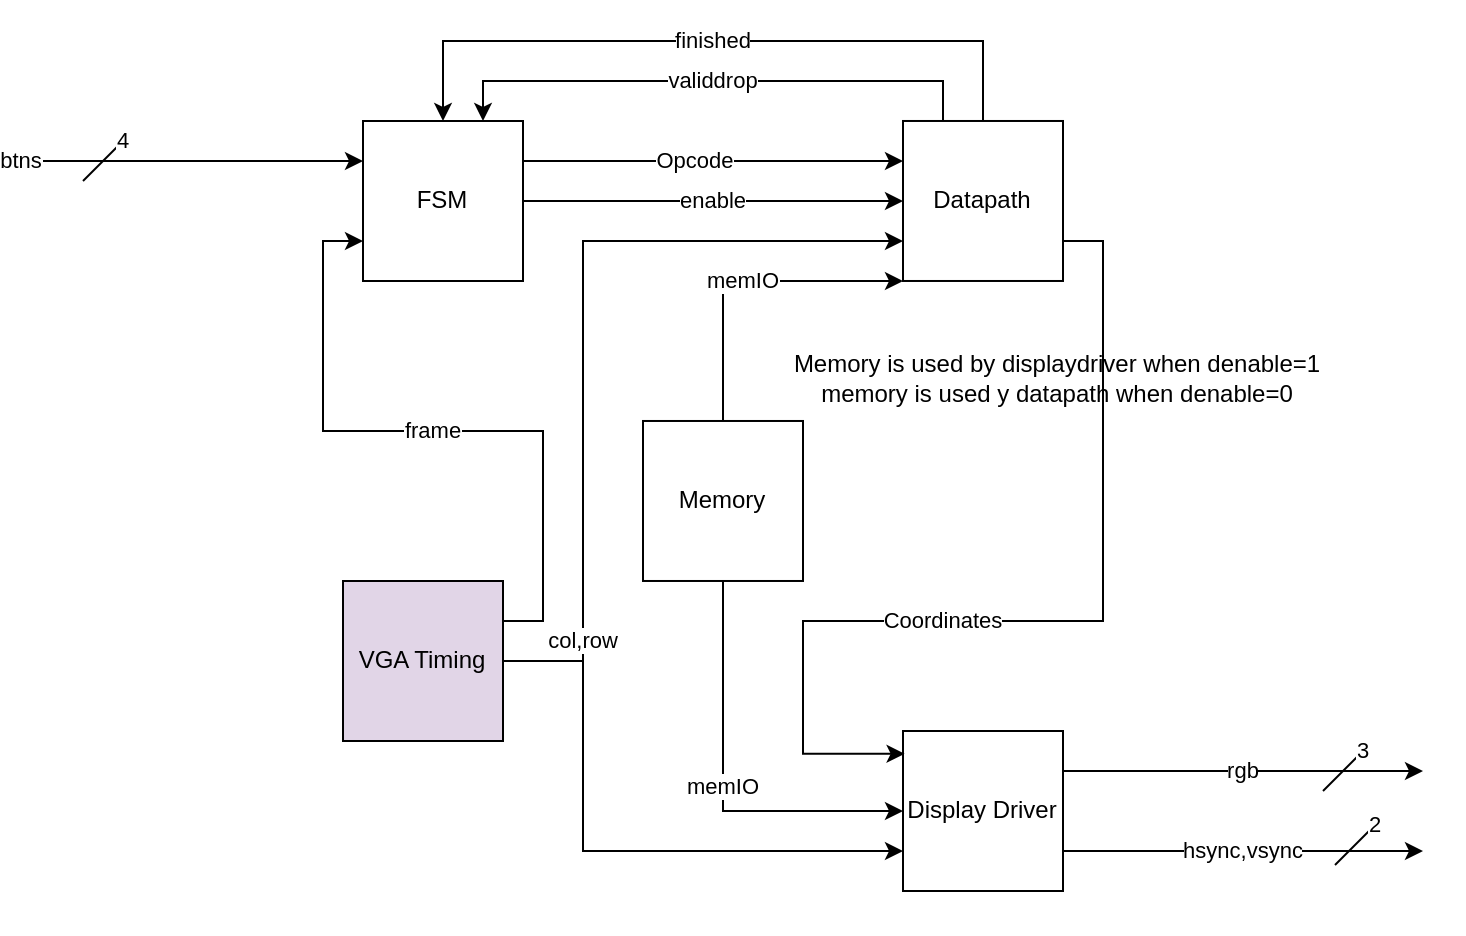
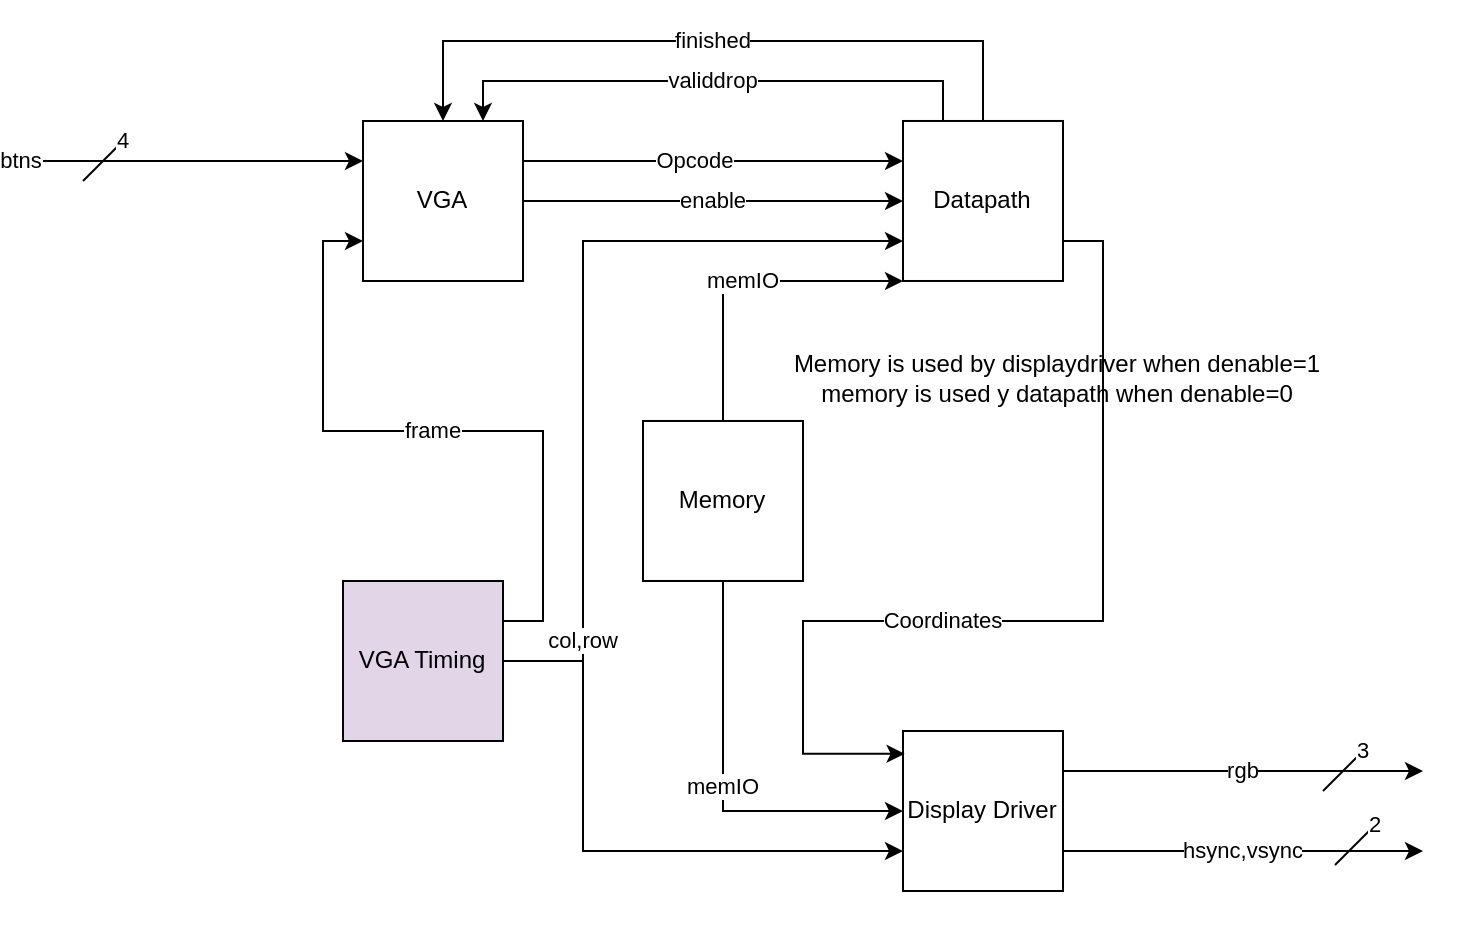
  <mxCell id="0" />
  <mxCell id="1" parent="0" />
  <mxCell id="2" value="btns" style="edgeStyle=orthogonalEdgeStyle;rounded=0;orthogonalLoop=1;jettySize=auto;html=1;startArrow=classic;startFill=1;endArrow=none;endFill=0;exitX=0;exitY=0.25;exitDx=0;exitDy=0;" edge="1" parent="1" source="8"><mxGeometry x="1" y="10" relative="1" as="geometry"><mxPoint x="20" y="80" as="targetPoint" /><mxPoint x="100" y="100" as="sourcePoint" /><mxPoint x="-10" y="-10" as="offset" /></mxGeometry></mxCell>
  <mxCell id="3" value="4" style="endArrow=none;html=1;" edge="1" parent="1"><mxGeometry x="1" width="50" height="50" relative="1" as="geometry"><mxPoint x="40" y="90" as="sourcePoint" /><mxPoint x="60" y="70" as="targetPoint" /><Array as="points"><mxPoint x="60" y="70" /></Array><mxPoint as="offset" /></mxGeometry></mxCell>
  <mxCell id="4" value="3" style="endArrow=none;html=1;" edge="1" parent="1"><mxGeometry x="1" width="50" height="50" relative="1" as="geometry"><mxPoint x="660" y="395" as="sourcePoint" /><mxPoint x="680" y="375" as="targetPoint" /><Array as="points"><mxPoint x="680" y="375" /></Array><mxPoint as="offset" /></mxGeometry></mxCell>
  <mxCell id="5" value="2" style="endArrow=none;html=1;" edge="1" parent="1"><mxGeometry x="1" width="50" height="50" relative="1" as="geometry"><mxPoint x="666" y="432" as="sourcePoint" /><mxPoint x="686" y="412" as="targetPoint" /><Array as="points"><mxPoint x="686" y="412" /></Array><mxPoint as="offset" /></mxGeometry></mxCell>
  <mxCell id="6" value="Opcode" style="edgeStyle=orthogonalEdgeStyle;rounded=0;orthogonalLoop=1;jettySize=auto;html=1;exitX=1;exitY=0.25;exitDx=0;exitDy=0;entryX=0;entryY=0.25;entryDx=0;entryDy=0;startArrow=none;startFill=0;endArrow=classic;endFill=1;" edge="1" parent="1" source="8" target="21"><mxGeometry x="-0.091" relative="1" as="geometry"><mxPoint as="offset" /></mxGeometry></mxCell>
  <mxCell id="7" value="enable" style="edgeStyle=orthogonalEdgeStyle;rounded=0;orthogonalLoop=1;jettySize=auto;html=1;exitX=1;exitY=0.5;exitDx=0;exitDy=0;entryX=0;entryY=0.5;entryDx=0;entryDy=0;startArrow=none;startFill=0;endArrow=classic;endFill=1;" edge="1" parent="1" source="8" target="21"><mxGeometry relative="1" as="geometry" /></mxCell>
- <mxCell id="8" value="FSM" style="whiteSpace=wrap;html=1;aspect=fixed;" vertex="1" parent="1"><mxGeometry x="180" y="59.996" width="80" height="80" as="geometry" /></mxCell>
+ <mxCell id="8" value="VGA" style="whiteSpace=wrap;html=1;aspect=fixed;" vertex="1" parent="1"><mxGeometry x="180" y="59.996" width="80" height="80" as="geometry" /></mxCell>
  <mxCell id="9" value="memIO" style="edgeStyle=orthogonalEdgeStyle;rounded=0;orthogonalLoop=1;jettySize=auto;html=1;exitX=0.5;exitY=0;exitDx=0;exitDy=0;entryX=0;entryY=1;entryDx=0;entryDy=0;startArrow=none;startFill=0;endArrow=classic;endFill=1;" edge="1" parent="1" source="11" target="21"><mxGeometry relative="1" as="geometry"><Array as="points"><mxPoint x="360" y="140" /></Array></mxGeometry></mxCell>
  <mxCell id="10" value="memIO" style="edgeStyle=orthogonalEdgeStyle;rounded=0;orthogonalLoop=1;jettySize=auto;html=1;exitX=0.5;exitY=1;exitDx=0;exitDy=0;entryX=0;entryY=0.5;entryDx=0;entryDy=0;startArrow=none;startFill=0;endArrow=classic;endFill=1;" edge="1" parent="1" source="11" target="17"><mxGeometry relative="1" as="geometry" /></mxCell>
  <mxCell id="11" value="Memory" style="whiteSpace=wrap;html=1;aspect=fixed;fillColor=#ffffff;" vertex="1" parent="1"><mxGeometry x="320" y="209.994" width="80" height="80" as="geometry" /></mxCell>
  <mxCell id="12" value="frame" style="edgeStyle=orthogonalEdgeStyle;rounded=0;orthogonalLoop=1;jettySize=auto;html=1;exitX=1;exitY=0.25;exitDx=0;exitDy=0;entryX=0;entryY=0.75;entryDx=0;entryDy=0;startArrow=none;startFill=0;endArrow=classic;endFill=1;" edge="1" parent="1" source="14" target="8"><mxGeometry relative="1" as="geometry" /></mxCell>
  <mxCell id="13" style="edgeStyle=orthogonalEdgeStyle;rounded=0;orthogonalLoop=1;jettySize=auto;html=1;exitX=1;exitY=0.5;exitDx=0;exitDy=0;entryX=0;entryY=0.75;entryDx=0;entryDy=0;startArrow=none;startFill=0;endArrow=classic;endFill=1;" edge="1" parent="1" source="14" target="17"><mxGeometry relative="1" as="geometry"><Array as="points"><mxPoint x="290" y="330" /><mxPoint x="290" y="425" /></Array></mxGeometry></mxCell>
  <mxCell id="14" value="VGA Timing" style="whiteSpace=wrap;html=1;aspect=fixed;fillColor=#e1d5e7;" vertex="1" parent="1"><mxGeometry x="170" y="289.995" width="80" height="80" as="geometry" /></mxCell>
  <mxCell id="15" value="rgb" style="edgeStyle=orthogonalEdgeStyle;rounded=0;orthogonalLoop=1;jettySize=auto;html=1;exitX=1;exitY=0.25;exitDx=0;exitDy=0;startArrow=none;startFill=0;endArrow=classic;endFill=1;" edge="1" parent="1" source="17"><mxGeometry relative="1" as="geometry"><mxPoint x="710" y="385" as="targetPoint" /></mxGeometry></mxCell>
  <mxCell id="16" value="hsync,vsync" style="edgeStyle=orthogonalEdgeStyle;rounded=0;orthogonalLoop=1;jettySize=auto;html=1;exitX=1;exitY=0.75;exitDx=0;exitDy=0;startArrow=none;startFill=0;endArrow=classic;endFill=1;" edge="1" parent="1" source="17"><mxGeometry relative="1" as="geometry"><mxPoint x="710" y="425" as="targetPoint" /></mxGeometry></mxCell>
  <mxCell id="17" value="Display Driver" style="whiteSpace=wrap;html=1;aspect=fixed;" vertex="1" parent="1"><mxGeometry x="450" y="365.005" width="80" height="80" as="geometry" /></mxCell>
  <mxCell id="18" value="validdrop" style="edgeStyle=orthogonalEdgeStyle;rounded=0;orthogonalLoop=1;jettySize=auto;html=1;exitX=0.25;exitY=0;exitDx=0;exitDy=0;entryX=0.75;entryY=0;entryDx=0;entryDy=0;startArrow=none;startFill=0;endArrow=classic;endFill=1;" edge="1" parent="1" source="21" target="8"><mxGeometry relative="1" as="geometry" /></mxCell>
  <mxCell id="19" value="finished" style="edgeStyle=orthogonalEdgeStyle;rounded=0;orthogonalLoop=1;jettySize=auto;html=1;exitX=0.5;exitY=0;exitDx=0;exitDy=0;entryX=0.5;entryY=0;entryDx=0;entryDy=0;startArrow=none;startFill=0;endArrow=classic;endFill=1;" edge="1" parent="1" source="21" target="8"><mxGeometry relative="1" as="geometry"><Array as="points"><mxPoint x="490" y="20" /><mxPoint x="220" y="20" /></Array></mxGeometry></mxCell>
  <mxCell id="20" value="Coordinates" style="edgeStyle=orthogonalEdgeStyle;rounded=0;orthogonalLoop=1;jettySize=auto;html=1;exitX=1;exitY=0.75;exitDx=0;exitDy=0;entryX=0.01;entryY=0.142;entryDx=0;entryDy=0;entryPerimeter=0;startArrow=none;startFill=0;endArrow=classic;endFill=1;" edge="1" parent="1" source="21" target="17"><mxGeometry x="0.215" relative="1" as="geometry"><Array as="points"><mxPoint x="550" y="120" /><mxPoint x="550" y="310" /><mxPoint x="400" y="310" /><mxPoint x="400" y="376" /></Array><mxPoint as="offset" /></mxGeometry></mxCell>
  <mxCell id="21" value="Datapath" style="whiteSpace=wrap;html=1;aspect=fixed;" vertex="1" parent="1"><mxGeometry x="450" y="59.995" width="80" height="80" as="geometry" /></mxCell>
  <mxCell id="22" value="col,row" style="edgeStyle=orthogonalEdgeStyle;rounded=0;orthogonalLoop=1;jettySize=auto;html=1;exitX=1;exitY=0.5;exitDx=0;exitDy=0;entryX=0;entryY=0.75;entryDx=0;entryDy=0;startArrow=none;startFill=0;endArrow=classic;endFill=1;" edge="1" parent="1" source="14" target="21"><mxGeometry x="-0.756" relative="1" as="geometry"><Array as="points"><mxPoint x="290" y="330" /><mxPoint x="290" y="120" /></Array><mxPoint as="offset" /></mxGeometry></mxCell>
  <mxCell id="23" value="Memory is used by displaydriver when denable=1&lt;br&gt;memory is used y datapath when denable=0" style="text;html=1;align=center;verticalAlign=middle;resizable=0;points=[];autosize=1;" vertex="1" parent="1"><mxGeometry x="387" y="174" width="280" height="30" as="geometry" /></mxCell>
